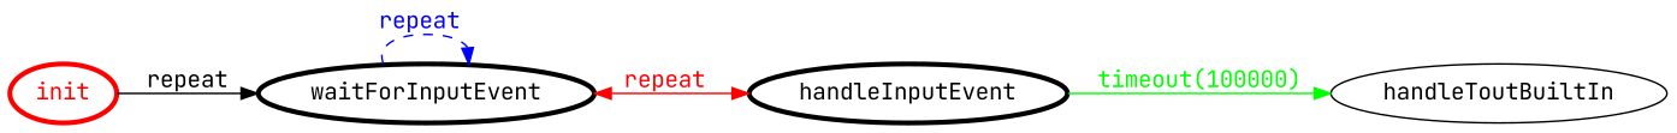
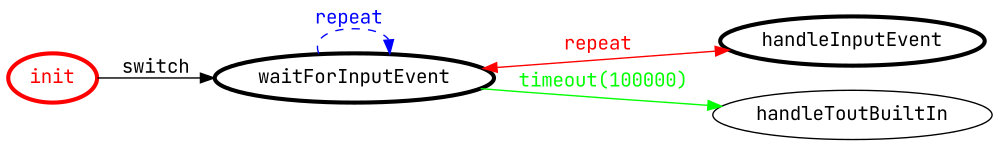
  digraph {
    fontname="JetBrains Mono"
    rankdir=LR
    node [color=black fontcolor=black fontname="JetBrains Mono" penwidth=3]
    edge [fontname="JetBrains Mono"]
    init [color=red fontcolor=red]
    waitForInputEvent
    handleInputEvent
    handleToutBuiltIn [color="" fontcolor="" penwidth=""]
-   init -> waitForInputEvent [color=black fontcolor=black label=repeat]
+   init -> waitForInputEvent [color=black fontcolor=black label=switch]
    waitForInputEvent -> waitForInputEvent [color=blue fontcolor=blue label="repeat " style=dashed]
    waitForInputEvent -> handleInputEvent [color=red dir=both fontcolor=red label="repeat "]
-   handleInputEvent -> handleToutBuiltIn [color=green fontcolor=green label="timeout(100000)"]
+   waitForInputEvent -> handleToutBuiltIn [color=green fontcolor=green label="timeout(100000)"]
  }
